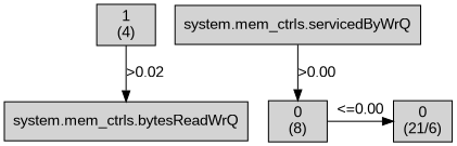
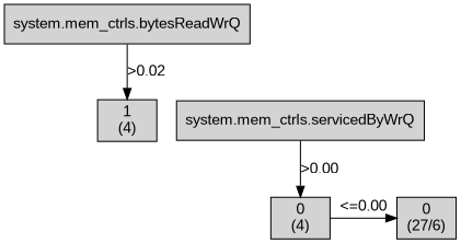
  digraph {
    fontname="Liberation Sans"
    node [fontname="Liberation Sans" shape=box style=filled weight=2]
    edge [fontname="Liberation Sans"]
    n1 [label="system.mem_ctrls.bytesReadWrQ\n" weight=1]
    n2 [label="system.mem_ctrls.servicedByWrQ\n"]
    n3 [label="1\n(4)\n"]
-   n4 [label="0\n(21/6)\n" weight=3]
-   n5 [label="0\n(8)\n" weight=3]
+   n4 [label="0\n(27/6)\n" weight=3]
+   n5 [label="0\n(4)\n" weight=3]
    subgraph sub_1 {
      rank=same
      n1
    }
    subgraph sub_2 {
      rank=same
      n2
      n3
    }
    subgraph sub_3 {
      rank=same
      n4
      n5
    }
-   n3 -> n1 [label=">0.02"]
+   n1 -> n3 [label=">0.02"]
    n2 -> n5 [label=">0.00"]
    n5 -> n4 [label="<=0.00"]
  }
